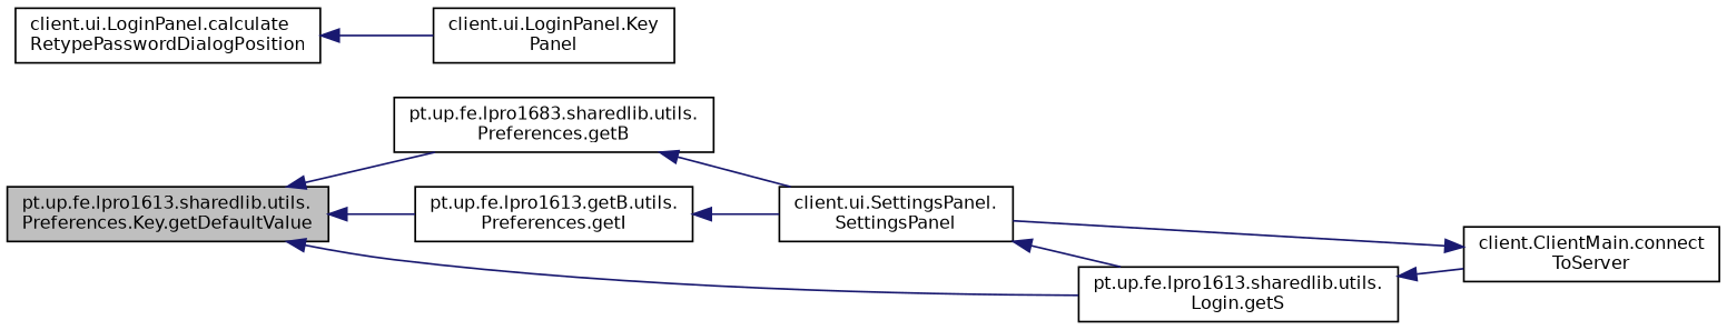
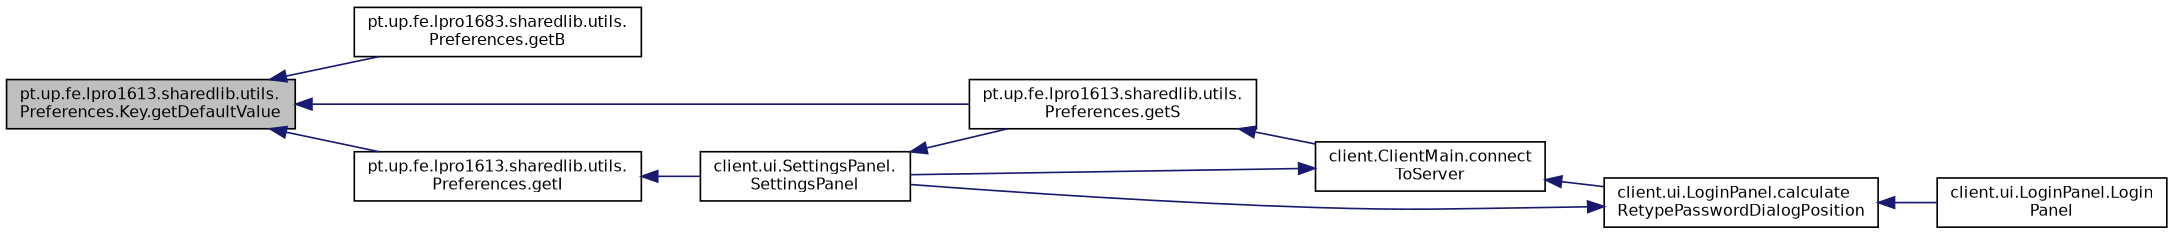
  digraph {
    rankdir=LR
    node [color=black fillcolor=white fontname=Helvetica fontsize=10 shape=record style=filled]
    edge [color=midnightblue dir=back fontname=Helvetica fontsize=10 labelfontname=Helvetica labelfontsize=10 style=solid]
    n1 [fillcolor=grey75 fontcolor=black height=0.2 label="pt.up.fe.lpro1613.sharedlib.utils.\lPreferences.Key.getDefaultValue" width=0.4]
    n2 [height=0.2 label="pt.up.fe.lpro1683.sharedlib.utils.\lPreferences.getB" width=0.4]
-   n3 [height=0.2 label="pt.up.fe.lpro1613.getB.utils.\lPreferences.getI" width=0.4]
-   n4 [height=0.2 label="pt.up.fe.lpro1613.sharedlib.utils.\lLogin.getS" width=0.4]
+   n3 [height=0.2 label="pt.up.fe.lpro1613.sharedlib.utils.\lPreferences.getI" width=0.4]
+   n4 [height=0.2 label="pt.up.fe.lpro1613.sharedlib.utils.\lPreferences.getS" width=0.4]
    n5 [height=0.2 label="client.ui.SettingsPanel.\lSettingsPanel" width=0.4]
    n6 [height=0.2 label="client.ClientMain.connect\lToServer" width=0.4]
    n7 [height=0.2 label="client.ui.LoginPanel.calculate\lRetypePasswordDialogPosition" width=0.4]
-   n8 [height=0.2 label="client.ui.LoginPanel.Key\lPanel" width=0.4]
+   n8 [height=0.2 label="client.ui.LoginPanel.Login\lPanel" width=0.4]
    n1 -> n2
    n1 -> n3
    n1 -> n4
-   n2 -> n5
+   n7 -> n5
    n3 -> n5
    n4 -> n6
    n5 -> n4
    n6 -> n5
+   n6 -> n7
    n7 -> n8
  }
